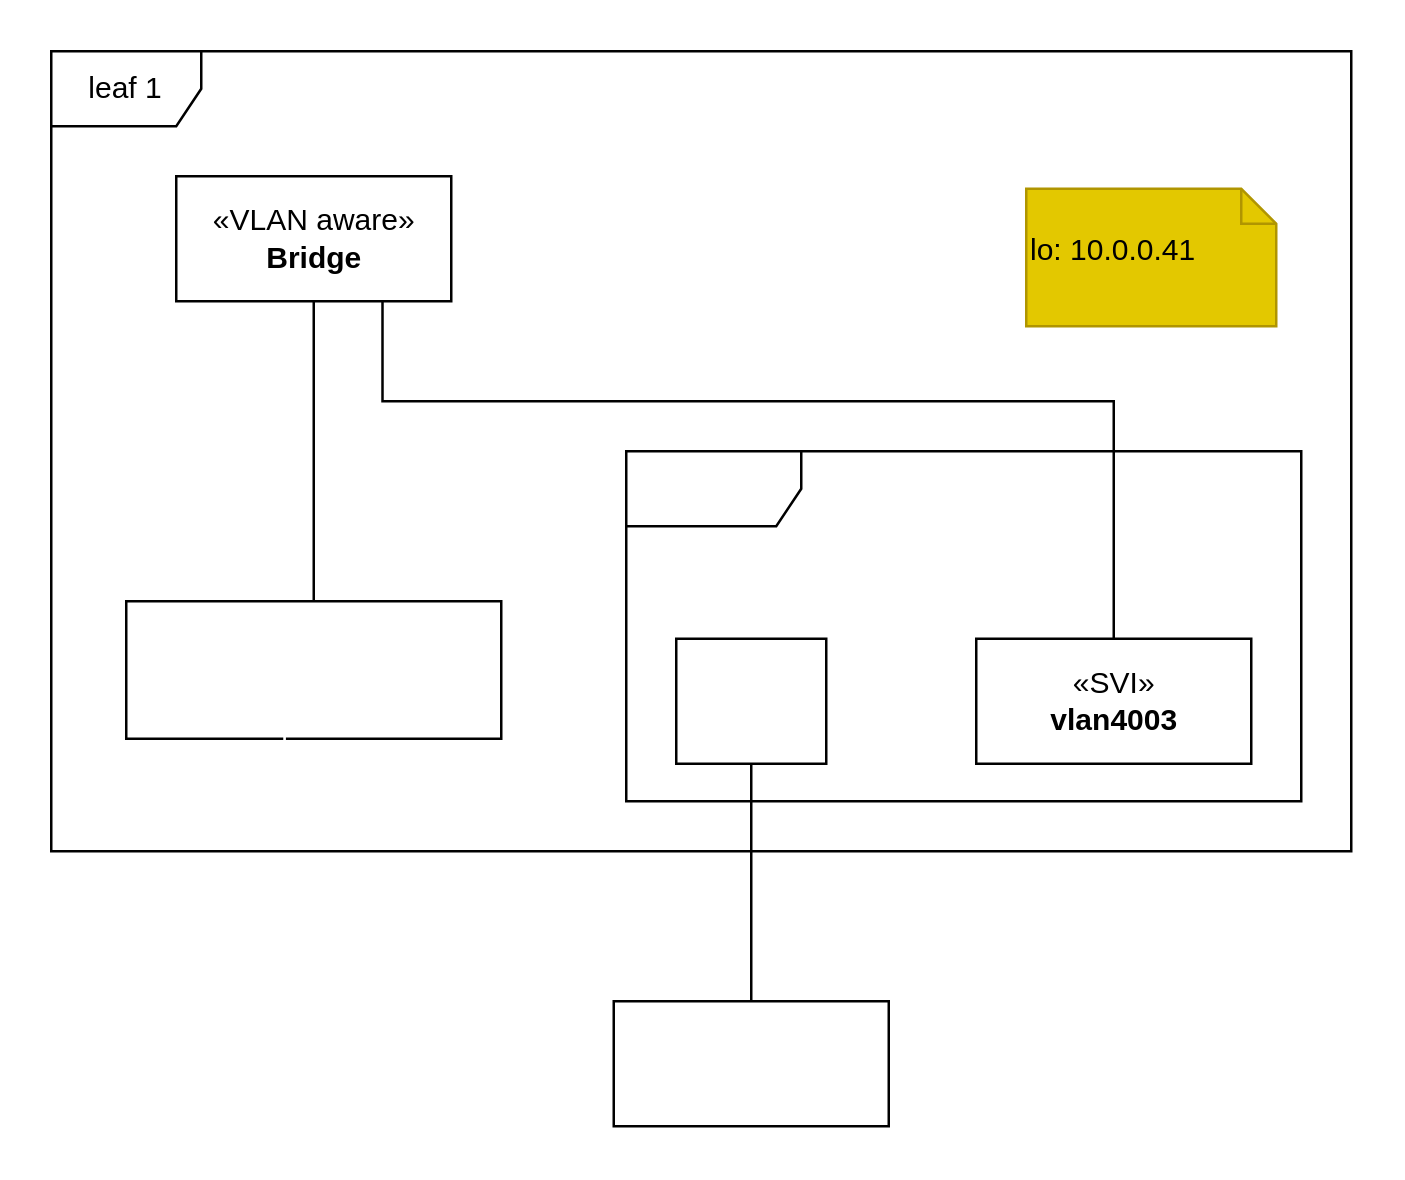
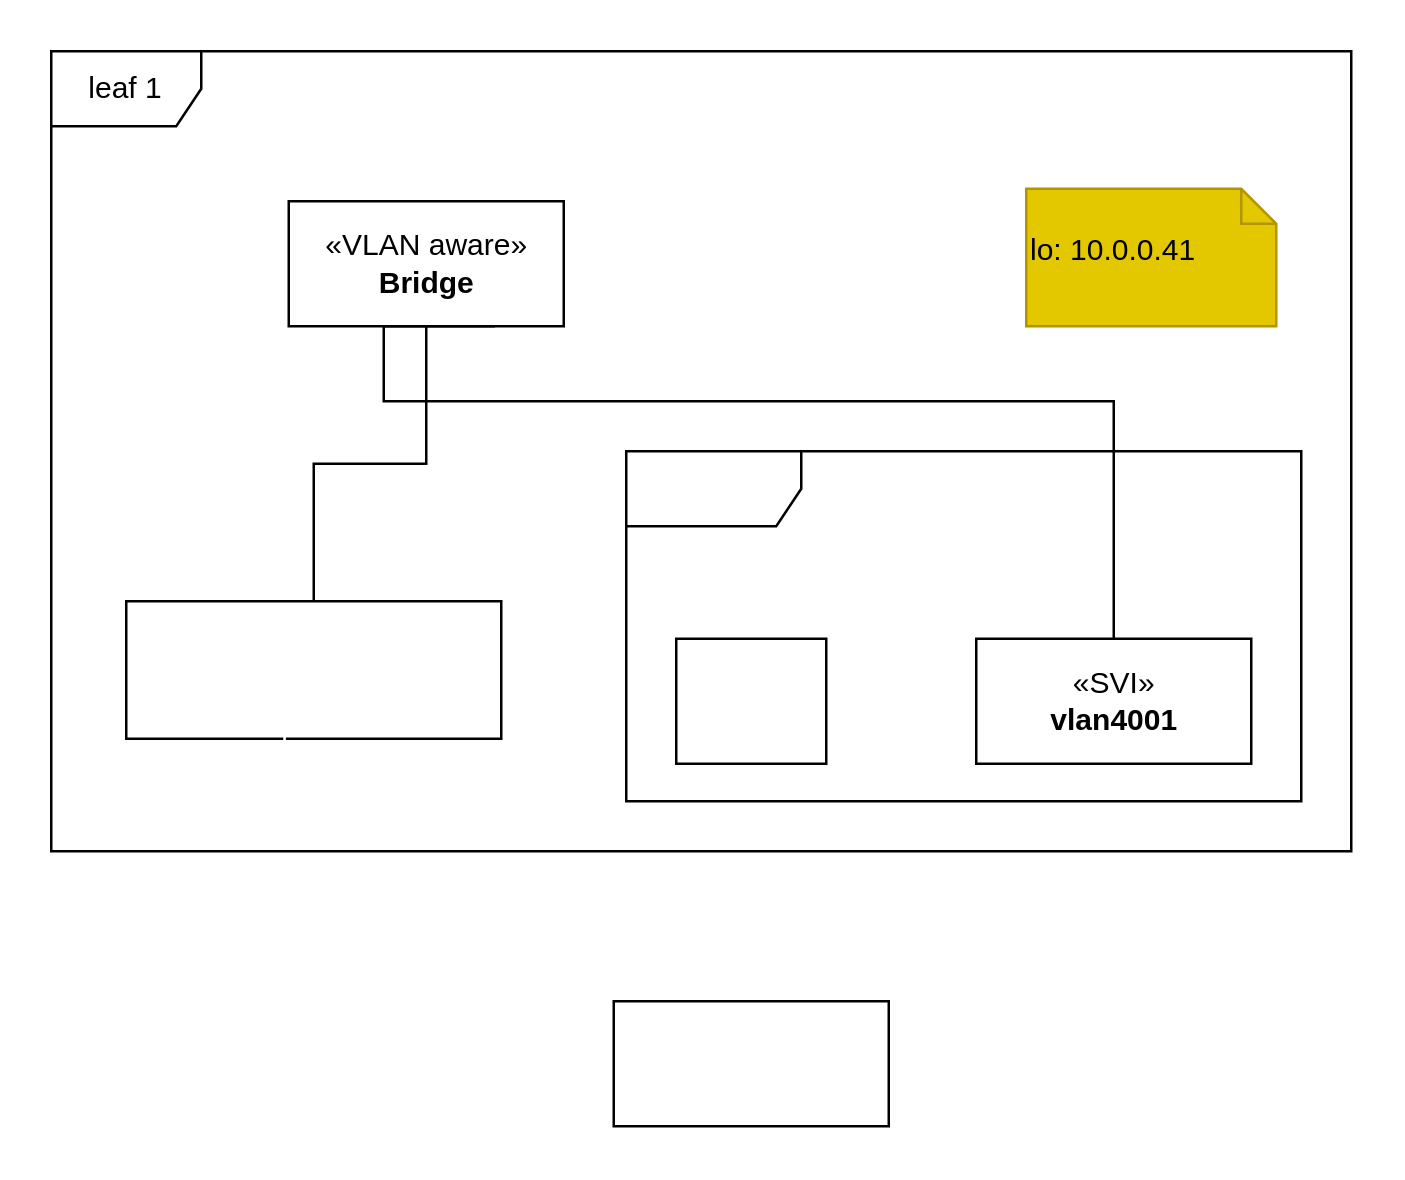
  <mxCell id="0" />
  <mxCell id="1" parent="0" />
  <mxCell id="2" value="leaf 1" style="shape=umlFrame;whiteSpace=wrap;html=1;" vertex="1" parent="1"><mxGeometry x="20" y="20" width="520" height="320" as="geometry" /></mxCell>
  <mxCell id="3" style="edgeStyle=orthogonalEdgeStyle;rounded=0;orthogonalLoop=1;jettySize=auto;html=1;exitX=0.75;exitY=1;exitDx=0;exitDy=0;entryX=0.5;entryY=0;entryDx=0;entryDy=0;fontColor=#FFFFFF;endArrow=none;endFill=0;" edge="1" parent="1" source="5" target="11"><mxGeometry relative="1" as="geometry"><Array as="points"><mxPoint x="153" y="160" /><mxPoint x="445" y="160" /></Array></mxGeometry></mxCell>
  <mxCell id="4" value="" style="edgeStyle=orthogonalEdgeStyle;rounded=0;orthogonalLoop=1;jettySize=auto;html=1;fontColor=#FFFFFF;entryX=0.5;entryY=0;entryDx=0;entryDy=0;endArrow=none;endFill=0;" edge="1" parent="1" source="5" target="7"><mxGeometry relative="1" as="geometry"><mxPoint x="125" y="200" as="targetPoint" /></mxGeometry></mxCell>
- <mxCell id="5" value="«VLAN aware»&lt;br&gt;&lt;b&gt;Bridge&lt;/b&gt;" style="html=1;" vertex="1" parent="1"><mxGeometry x="70" y="70" width="110" height="50" as="geometry" /></mxCell>
+ <mxCell id="5" value="«VLAN aware»&lt;br&gt;&lt;b&gt;Bridge&lt;/b&gt;" style="html=1;" vertex="1" parent="1"><mxGeometry x="115" y="80" width="110" height="50" as="geometry" /></mxCell>
  <mxCell id="6" value="lo: 10.0.0.41" style="shape=note;whiteSpace=wrap;html=1;size=14;verticalAlign=middle;align=left;spacingTop=-6;fillColor=#e3c800;strokeColor=#B09500;fontColor=#000000;" vertex="1" parent="1"><mxGeometry x="410" y="75" width="100" height="55" as="geometry" /></mxCell>
  <mxCell id="7" value="&lt;font color=&quot;#ffffff&quot;&gt;vni104001&lt;br&gt;&lt;br&gt;VXLAN-Interface&lt;br&gt;VTEP-Endpoint: 10.0.0.41&lt;br&gt;&lt;/font&gt;" style="html=1;fontColor=#000000;align=center;labelPosition=center;verticalLabelPosition=middle;verticalAlign=middle;" vertex="1" parent="1"><mxGeometry x="50" y="240" width="150" height="55" as="geometry" /></mxCell>
  <mxCell id="8" value="vrf 104001" style="shape=umlFrame;whiteSpace=wrap;html=1;fontColor=#FFFFFF;align=left;width=70;height=30;" vertex="1" parent="1"><mxGeometry x="250" y="180" width="270" height="140" as="geometry" /></mxCell>
- <mxCell id="9" style="edgeStyle=orthogonalEdgeStyle;rounded=0;orthogonalLoop=1;jettySize=auto;html=1;exitX=0.5;exitY=1;exitDx=0;exitDy=0;entryX=0.5;entryY=0;entryDx=0;entryDy=0;fontColor=#FFFFFF;endArrow=none;endFill=0;" edge="1" parent="1" source="10" target="12"><mxGeometry relative="1" as="geometry" /></mxCell>
  <mxCell id="10" value="swp1" style="html=1;fontColor=#FFFFFF;align=center;" vertex="1" parent="1"><mxGeometry x="270" y="255" width="60" height="50" as="geometry" /></mxCell>
- <mxCell id="11" value="«SVI»&lt;br&gt;&lt;b&gt;vlan4003&lt;/b&gt;" style="html=1;" vertex="1" parent="1"><mxGeometry x="390" y="255" width="110" height="50" as="geometry" /></mxCell>
+ <mxCell id="11" value="«SVI»&lt;br&gt;&lt;b&gt;vlan4001&lt;/b&gt;" style="html=1;" vertex="1" parent="1"><mxGeometry x="390" y="255" width="110" height="50" as="geometry" /></mxCell>
  <mxCell id="12" value="Device 1" style="html=1;fontColor=#FFFFFF;align=center;" vertex="1" parent="1"><mxGeometry x="245" y="400" width="110" height="50" as="geometry" /></mxCell>
